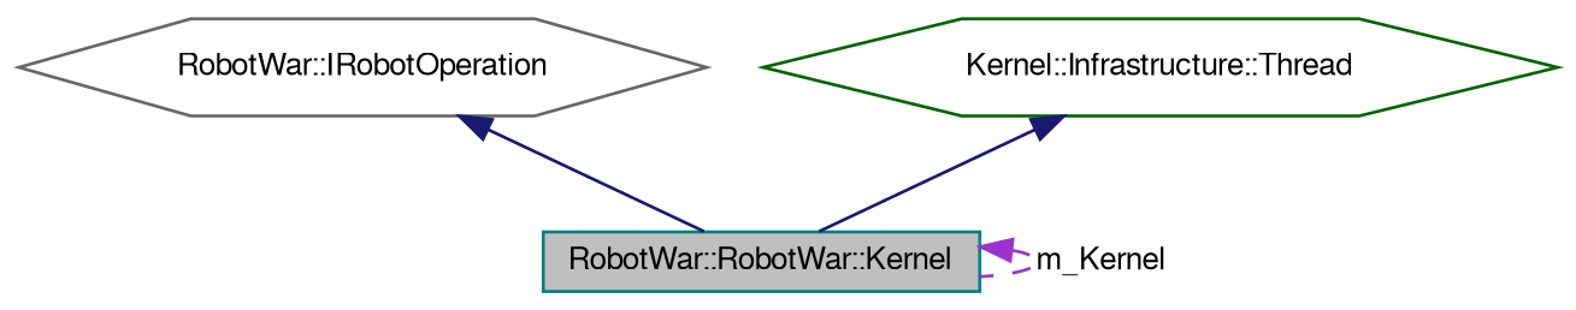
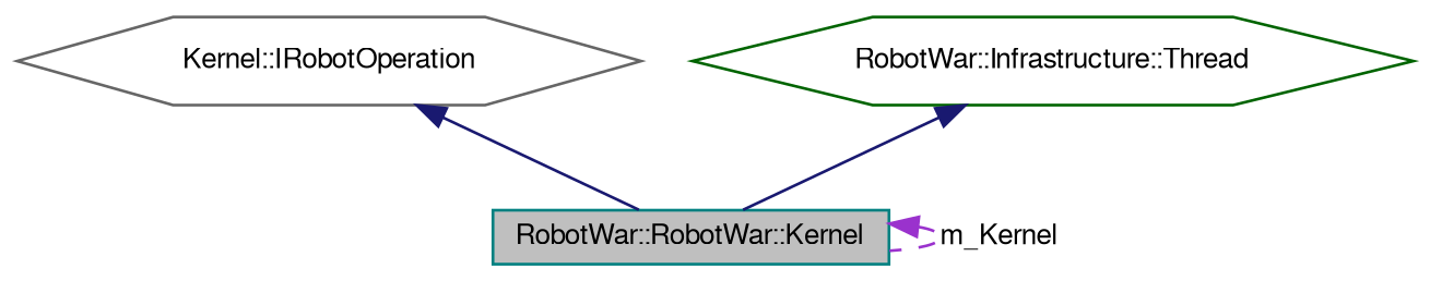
  digraph {
    node [fillcolor=white fontname=FreeSans fontsize=10 shape=hexagon style=filled]
    edge [color=midnightblue dir=back fontname=FreeSans fontsize=10 labelfontname=FreeSans labelfontsize=10 style=solid]
    n1 [color=teal fillcolor=grey75 fontcolor=black height=0.2 label="RobotWar::RobotWar::Kernel" shape=box width=0.4]
-   n2 [color=gray40 height=0.2 label="RobotWar::IRobotOperation" width=0.4]
-   n3 [color=darkgreen height=0.2 label="Kernel::Infrastructure::Thread" width=0.4]
+   n2 [color=gray40 height=0.2 label="Kernel::IRobotOperation" width=0.4]
+   n3 [color=darkgreen height=0.2 label="RobotWar::Infrastructure::Thread" width=0.4]
    n1 -> n1 [color=darkorchid3 label=m_Kernel style=dashed]
    n2 -> n1
    n3 -> n1
  }
